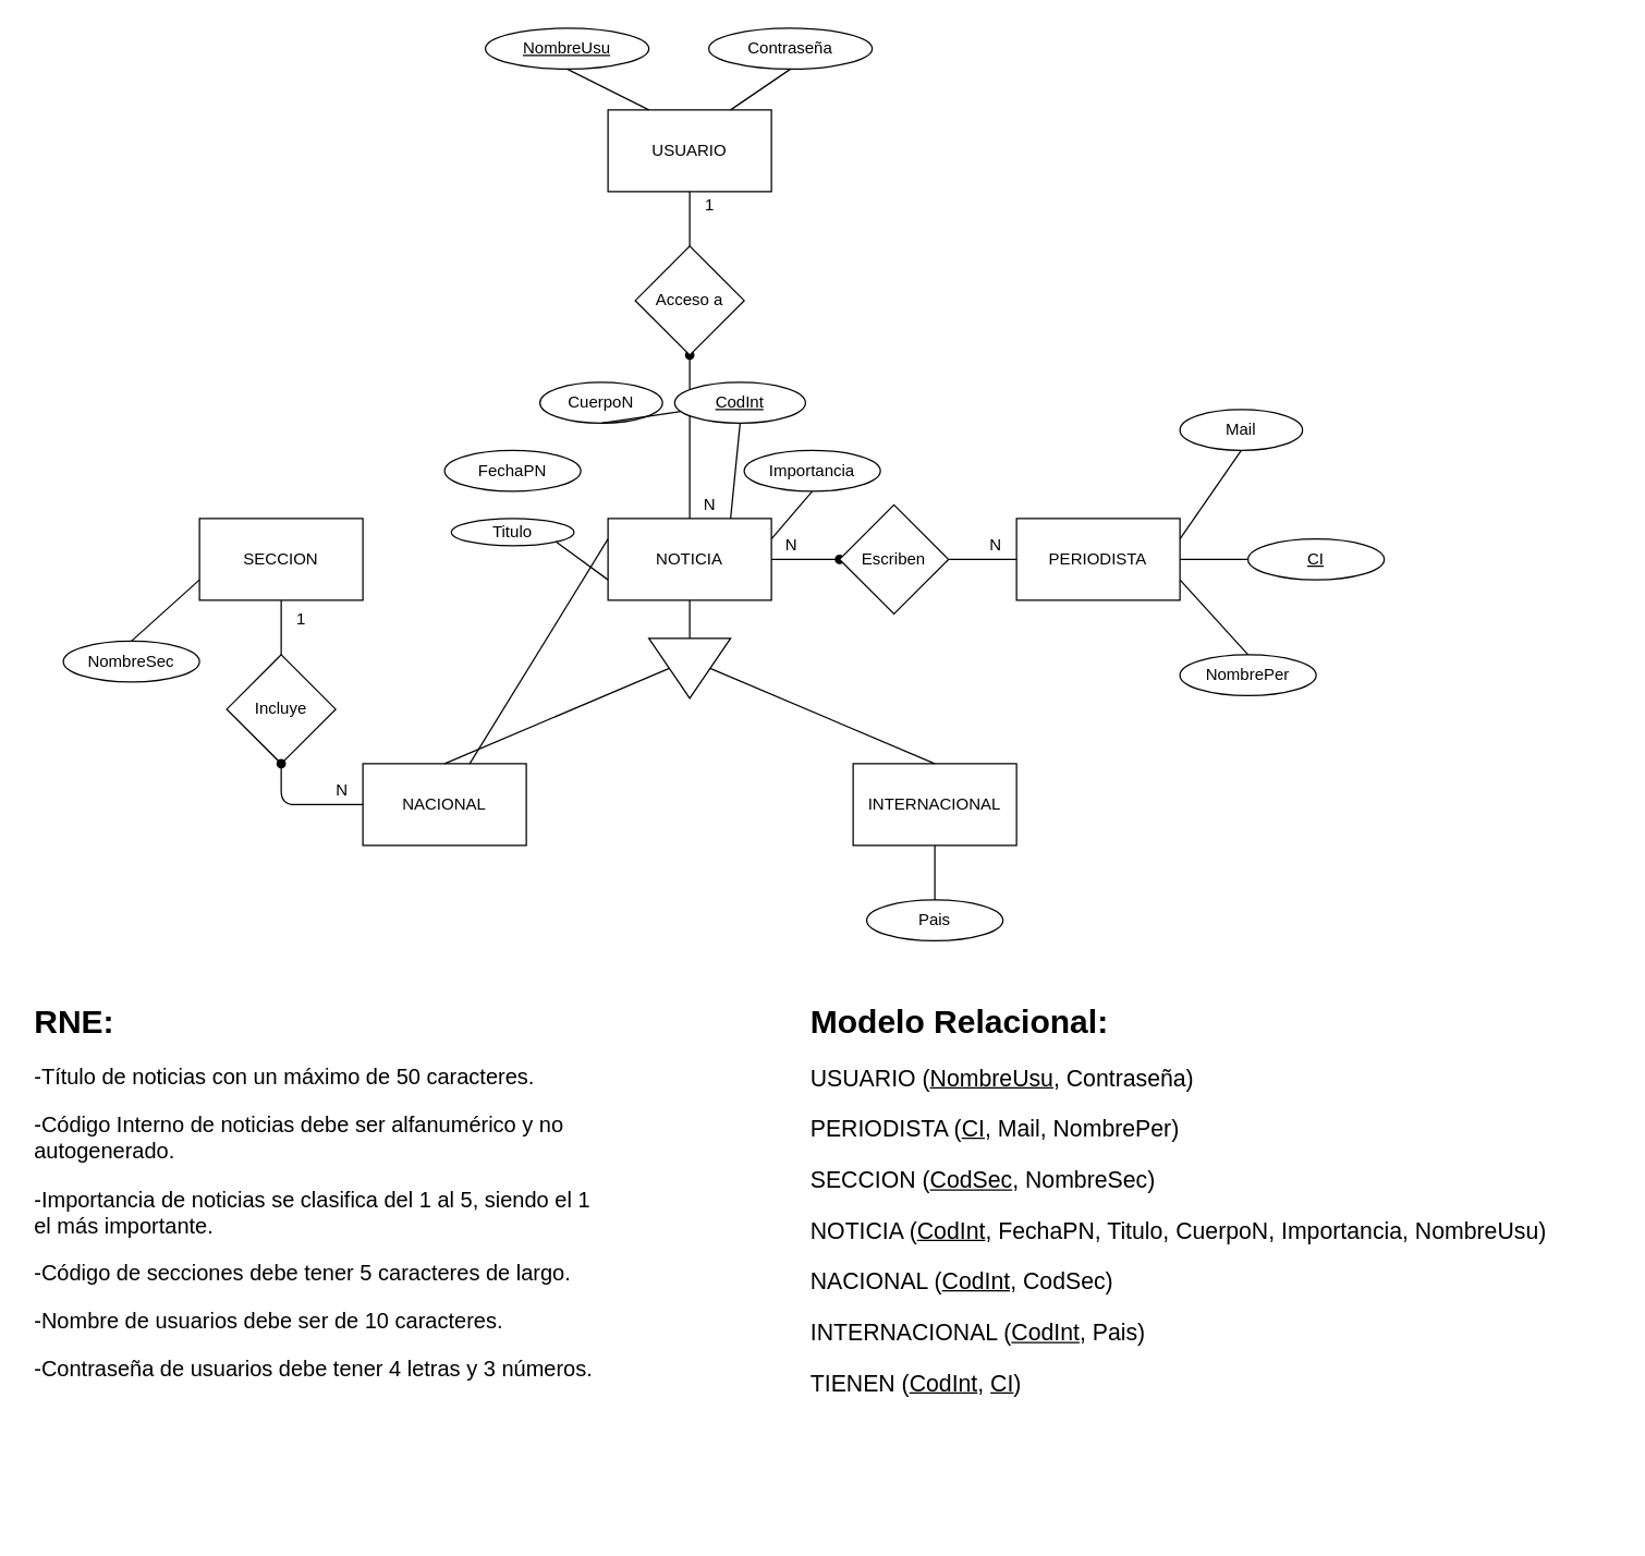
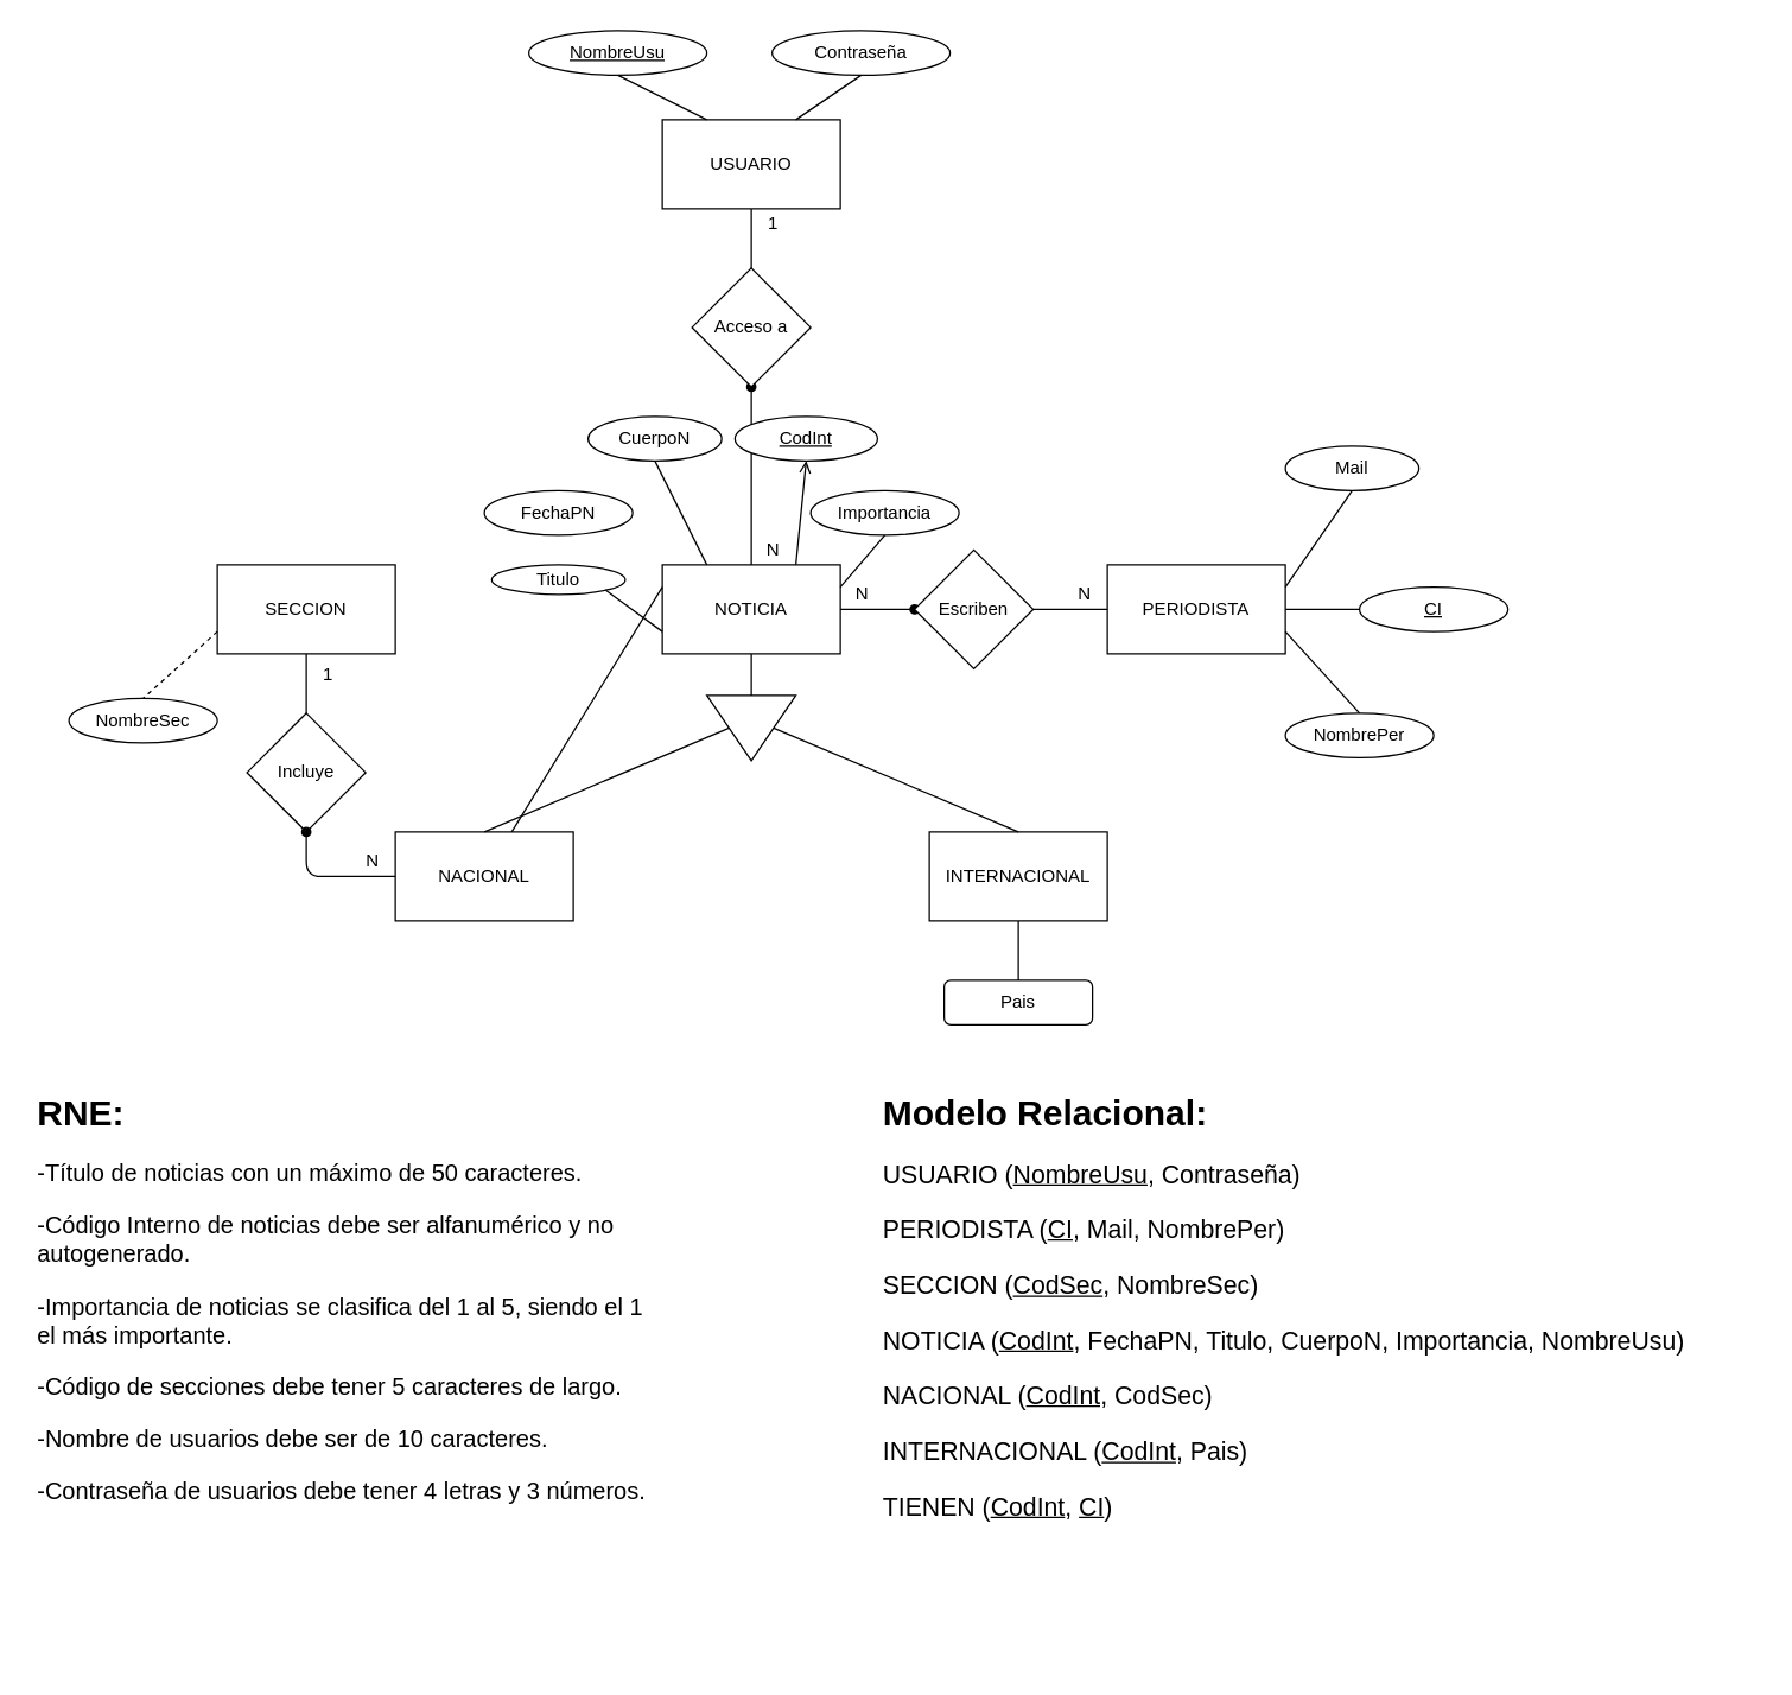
  <mxCell id="0" />
  <mxCell id="1" parent="0" />
  <mxCell id="2" value="USUARIO" style="rounded=0;whiteSpace=wrap;html=1;" vertex="1" parent="1"><mxGeometry x="446" y="80" width="120" height="60" as="geometry" /></mxCell>
  <mxCell id="3" value="SECCION" style="rounded=0;whiteSpace=wrap;html=1;" vertex="1" parent="1"><mxGeometry x="146" y="380" width="120" height="60" as="geometry" /></mxCell>
  <mxCell id="4" value="NOTICIA" style="rounded=0;whiteSpace=wrap;html=1;" vertex="1" parent="1"><mxGeometry x="446" y="380" width="120" height="60" as="geometry" /></mxCell>
  <mxCell id="5" value="PERIODISTA" style="rounded=0;whiteSpace=wrap;html=1;" vertex="1" parent="1"><mxGeometry x="746" y="380" width="120" height="60" as="geometry" /></mxCell>
  <mxCell id="6" value="INTERNACIONAL" style="rounded=0;whiteSpace=wrap;html=1;" vertex="1" parent="1"><mxGeometry x="626" y="560" width="120" height="60" as="geometry" /></mxCell>
  <mxCell id="7" value="NACIONAL" style="rounded=0;whiteSpace=wrap;html=1;" vertex="1" parent="1"><mxGeometry x="266" y="560" width="120" height="60" as="geometry" /></mxCell>
  <mxCell id="8" value="Contraseña" style="ellipse;whiteSpace=wrap;html=1;" vertex="1" parent="1"><mxGeometry x="520" y="20" width="120" height="30" as="geometry" /></mxCell>
  <mxCell id="9" value="&lt;u&gt;NombreUsu&lt;/u&gt;" style="ellipse;whiteSpace=wrap;html=1;" vertex="1" parent="1"><mxGeometry x="356" y="20" width="120" height="30" as="geometry" /></mxCell>
  <mxCell id="10" value="" style="endArrow=none;html=1;entryX=0.5;entryY=1;entryDx=0;entryDy=0;exitX=0.25;exitY=0;exitDx=0;exitDy=0;" edge="1" parent="1" source="2" target="9"><mxGeometry width="50" height="50" relative="1" as="geometry"><mxPoint x="426" y="260" as="sourcePoint" /><mxPoint x="476" y="210" as="targetPoint" /></mxGeometry></mxCell>
  <mxCell id="11" value="" style="endArrow=none;html=1;entryX=0.75;entryY=0;entryDx=0;entryDy=0;exitX=0.5;exitY=1;exitDx=0;exitDy=0;" edge="1" parent="1" source="8" target="2"><mxGeometry width="50" height="50" relative="1" as="geometry"><mxPoint x="486" y="90" as="sourcePoint" /><mxPoint x="426" y="60" as="targetPoint" /></mxGeometry></mxCell>
  <mxCell id="12" value="" style="endArrow=oval;html=1;exitX=0.5;exitY=0;exitDx=0;exitDy=0;endFill=1;entryX=0.5;entryY=1;entryDx=0;entryDy=0;" edge="1" parent="1" source="4" target="42"><mxGeometry width="50" height="50" relative="1" as="geometry"><mxPoint x="426" y="390" as="sourcePoint" /><mxPoint x="506" y="290" as="targetPoint" /></mxGeometry></mxCell>
  <mxCell id="13" value="" style="endArrow=oval;html=1;exitX=1;exitY=0.5;exitDx=0;exitDy=0;startArrow=none;startFill=0;endFill=1;entryX=0;entryY=0.5;entryDx=0;entryDy=0;" edge="1" parent="1" source="4" target="37"><mxGeometry width="50" height="50" relative="1" as="geometry"><mxPoint x="646" y="510" as="sourcePoint" /><mxPoint x="616" y="450" as="targetPoint" /></mxGeometry></mxCell>
  <mxCell id="14" value="&lt;u&gt;CodInt&lt;/u&gt;" style="ellipse;whiteSpace=wrap;html=1;" vertex="1" parent="1"><mxGeometry x="495" y="280" width="96" height="30" as="geometry" /></mxCell>
  <mxCell id="15" value="CuerpoN" style="ellipse;whiteSpace=wrap;html=1;" vertex="1" parent="1"><mxGeometry x="396" y="280" width="90" height="30" as="geometry" /></mxCell>
  <mxCell id="16" value="FechaPN" style="ellipse;whiteSpace=wrap;html=1;" vertex="1" parent="1"><mxGeometry x="326" y="330" width="100" height="30" as="geometry" /></mxCell>
  <mxCell id="17" value="Titulo" style="ellipse;whiteSpace=wrap;html=1;" vertex="1" parent="1"><mxGeometry x="331" y="380" width="90" height="20" as="geometry" /></mxCell>
  <mxCell id="18" value="Importancia" style="ellipse;whiteSpace=wrap;html=1;" vertex="1" parent="1"><mxGeometry x="546" y="330" width="100" height="30" as="geometry" /></mxCell>
  <mxCell id="19" value="&lt;u&gt;CI&lt;/u&gt;" style="ellipse;whiteSpace=wrap;html=1;" vertex="1" parent="1"><mxGeometry x="916" y="395" width="100" height="30" as="geometry" /></mxCell>
  <mxCell id="20" value="NombrePer" style="ellipse;whiteSpace=wrap;html=1;" vertex="1" parent="1"><mxGeometry x="866" y="480" width="100" height="30" as="geometry" /></mxCell>
  <mxCell id="21" value="Mail" style="ellipse;whiteSpace=wrap;html=1;" vertex="1" parent="1"><mxGeometry x="866" y="300" width="90" height="30" as="geometry" /></mxCell>
  <mxCell id="22" value="NombreSec" style="ellipse;whiteSpace=wrap;html=1;" vertex="1" parent="1"><mxGeometry x="46" y="470" width="100" height="30" as="geometry" /></mxCell>
- <mxCell id="23" value="Pais" style="ellipse;whiteSpace=wrap;html=1;" vertex="1" parent="1"><mxGeometry x="636" y="660" width="100" height="30" as="geometry" /></mxCell>
- <mxCell id="24" value="" style="endArrow=none;html=1;entryX=0.5;entryY=1;entryDx=0;entryDy=0;exitX=0.75;exitY=0;exitDx=0;exitDy=0;" edge="1" parent="1" source="4" target="14"><mxGeometry width="50" height="50" relative="1" as="geometry"><mxPoint x="426" y="320" as="sourcePoint" /><mxPoint x="476" y="270" as="targetPoint" /></mxGeometry></mxCell>
- <mxCell id="25" value="" style="endArrow=none;html=1;exitX=0.5;exitY=1;exitDx=0;exitDy=0;" edge="1" parent="1" source="15" target="14"><mxGeometry width="50" height="50" relative="1" as="geometry"><mxPoint x="426" y="320" as="sourcePoint" /><mxPoint x="476" y="270" as="targetPoint" /></mxGeometry></mxCell>
+ <mxCell id="23" value="Pais" style="whiteSpace=wrap;html=1;rounded=1;" vertex="1" parent="1"><mxGeometry x="636" y="660" width="100" height="30" as="geometry" /></mxCell>
+ <mxCell id="24" value="" style="endArrow=open;html=1;entryX=0.5;entryY=1;entryDx=0;entryDy=0;exitX=0.75;exitY=0;exitDx=0;exitDy=0;" edge="1" parent="1" source="4" target="14"><mxGeometry width="50" height="50" relative="1" as="geometry"><mxPoint x="426" y="320" as="sourcePoint" /><mxPoint x="476" y="270" as="targetPoint" /></mxGeometry></mxCell>
+ <mxCell id="25" value="" style="endArrow=none;html=1;entryX=0.25;entryY=0;entryDx=0;entryDy=0;exitX=0.5;exitY=1;exitDx=0;exitDy=0;" edge="1" parent="1" source="15" target="4"><mxGeometry width="50" height="50" relative="1" as="geometry"><mxPoint x="426" y="320" as="sourcePoint" /><mxPoint x="476" y="270" as="targetPoint" /></mxGeometry></mxCell>
  <mxCell id="26" value="" style="endArrow=none;html=1;exitX=0;exitY=0.25;exitDx=0;exitDy=0;" edge="1" parent="1" source="4" target="7"><mxGeometry width="50" height="50" relative="1" as="geometry"><mxPoint x="426" y="320" as="sourcePoint" /><mxPoint x="476" y="270" as="targetPoint" /></mxGeometry></mxCell>
  <mxCell id="27" value="" style="endArrow=none;html=1;exitX=0;exitY=0.75;exitDx=0;exitDy=0;entryX=1;entryY=1;entryDx=0;entryDy=0;" edge="1" parent="1" source="4" target="17"><mxGeometry width="50" height="50" relative="1" as="geometry"><mxPoint x="426" y="320" as="sourcePoint" /><mxPoint x="476" y="270" as="targetPoint" /></mxGeometry></mxCell>
  <mxCell id="28" value="" style="endArrow=none;html=1;entryX=0.5;entryY=1;entryDx=0;entryDy=0;exitX=1;exitY=0.25;exitDx=0;exitDy=0;" edge="1" parent="1" source="4" target="18"><mxGeometry width="50" height="50" relative="1" as="geometry"><mxPoint x="426" y="320" as="sourcePoint" /><mxPoint x="476" y="270" as="targetPoint" /></mxGeometry></mxCell>
  <mxCell id="29" value="" style="endArrow=none;html=1;entryX=0.5;entryY=1;entryDx=0;entryDy=0;exitX=1;exitY=0.25;exitDx=0;exitDy=0;" edge="1" parent="1" source="5" target="21"><mxGeometry width="50" height="50" relative="1" as="geometry"><mxPoint x="426" y="320" as="sourcePoint" /><mxPoint x="936" y="360" as="targetPoint" /></mxGeometry></mxCell>
  <mxCell id="30" style="edgeStyle=orthogonalEdgeStyle;rounded=0;orthogonalLoop=1;jettySize=auto;html=1;exitX=0.5;exitY=1;exitDx=0;exitDy=0;" edge="1" parent="1" source="20" target="20"><mxGeometry relative="1" as="geometry" /></mxCell>
  <mxCell id="31" value="" style="endArrow=none;html=1;entryX=0;entryY=0.5;entryDx=0;entryDy=0;exitX=1;exitY=0.5;exitDx=0;exitDy=0;" edge="1" parent="1" source="5" target="19"><mxGeometry width="50" height="50" relative="1" as="geometry"><mxPoint x="426" y="320" as="sourcePoint" /><mxPoint x="476" y="270" as="targetPoint" /></mxGeometry></mxCell>
  <mxCell id="32" value="" style="endArrow=none;html=1;entryX=0.5;entryY=0;entryDx=0;entryDy=0;exitX=1;exitY=0.75;exitDx=0;exitDy=0;" edge="1" parent="1" source="5" target="20"><mxGeometry width="50" height="50" relative="1" as="geometry"><mxPoint x="426" y="320" as="sourcePoint" /><mxPoint x="476" y="270" as="targetPoint" /></mxGeometry></mxCell>
- <mxCell id="33" value="" style="endArrow=none;html=1;exitX=0;exitY=0.75;exitDx=0;exitDy=0;entryX=0.5;entryY=0;entryDx=0;entryDy=0;" edge="1" parent="1" source="3" target="22"><mxGeometry width="50" height="50" relative="1" as="geometry"><mxPoint x="426" y="320" as="sourcePoint" /><mxPoint x="476" y="270" as="targetPoint" /></mxGeometry></mxCell>
+ <mxCell id="33" value="" style="endArrow=none;html=1;exitX=0;exitY=0.75;exitDx=0;exitDy=0;entryX=0.5;entryY=0;entryDx=0;entryDy=0;dashed=1;" edge="1" parent="1" source="3" target="22"><mxGeometry width="50" height="50" relative="1" as="geometry"><mxPoint x="426" y="320" as="sourcePoint" /><mxPoint x="476" y="270" as="targetPoint" /></mxGeometry></mxCell>
  <mxCell id="34" value="" style="endArrow=none;html=1;entryX=0.5;entryY=0;entryDx=0;entryDy=0;exitX=0.5;exitY=1;exitDx=0;exitDy=0;" edge="1" parent="1" source="6" target="23"><mxGeometry width="50" height="50" relative="1" as="geometry"><mxPoint x="426" y="320" as="sourcePoint" /><mxPoint x="476" y="270" as="targetPoint" /></mxGeometry></mxCell>
  <mxCell id="35" value="" style="endArrow=none;html=1;exitX=0.5;exitY=0;exitDx=0;exitDy=0;endFill=0;entryX=0.5;entryY=1;entryDx=0;entryDy=0;" edge="1" parent="1" source="7" target="53"><mxGeometry width="50" height="50" relative="1" as="geometry"><mxPoint x="426" y="320" as="sourcePoint" /><mxPoint x="506" y="520" as="targetPoint" /><Array as="points" /></mxGeometry></mxCell>
  <mxCell id="36" value="" style="endArrow=none;html=1;entryX=0.5;entryY=0;entryDx=0;entryDy=0;exitX=0.5;exitY=0;exitDx=0;exitDy=0;startArrow=none;startFill=0;" edge="1" parent="1" source="53" target="6"><mxGeometry width="50" height="50" relative="1" as="geometry"><mxPoint x="586" y="510" as="sourcePoint" /><mxPoint x="476" y="270" as="targetPoint" /><Array as="points" /></mxGeometry></mxCell>
  <mxCell id="37" value="Escriben" style="rhombus;whiteSpace=wrap;html=1;" vertex="1" parent="1"><mxGeometry x="616" y="370" width="80" height="80" as="geometry" /></mxCell>
  <mxCell id="38" value="" style="endArrow=none;html=1;exitX=1;exitY=0.5;exitDx=0;exitDy=0;entryX=0;entryY=0.5;entryDx=0;entryDy=0;" edge="1" parent="1" source="37" target="5"><mxGeometry width="50" height="50" relative="1" as="geometry"><mxPoint x="576" y="420" as="sourcePoint" /><mxPoint x="626" y="420" as="targetPoint" /></mxGeometry></mxCell>
  <mxCell id="39" value="Incluye" style="rhombus;whiteSpace=wrap;html=1;" vertex="1" parent="1"><mxGeometry x="166" y="480" width="80" height="80" as="geometry" /></mxCell>
  <mxCell id="40" value="" style="endArrow=none;html=1;exitX=0.5;exitY=1;exitDx=0;exitDy=0;entryX=0.5;entryY=0;entryDx=0;entryDy=0;" edge="1" parent="1" source="3" target="39"><mxGeometry width="50" height="50" relative="1" as="geometry"><mxPoint x="426" y="320" as="sourcePoint" /><mxPoint x="476" y="270" as="targetPoint" /></mxGeometry></mxCell>
  <mxCell id="41" value="" style="endArrow=none;html=1;exitX=0.5;exitY=1;exitDx=0;exitDy=0;entryX=0;entryY=0.5;entryDx=0;entryDy=0;startArrow=oval;startFill=1;" edge="1" parent="1" source="39" target="7"><mxGeometry width="50" height="50" relative="1" as="geometry"><mxPoint x="216" y="450" as="sourcePoint" /><mxPoint x="216" y="490" as="targetPoint" /><Array as="points"><mxPoint x="206" y="590" /></Array></mxGeometry></mxCell>
  <mxCell id="42" value="Acceso a" style="rhombus;whiteSpace=wrap;html=1;" vertex="1" parent="1"><mxGeometry x="466" y="180" width="80" height="80" as="geometry" /></mxCell>
  <mxCell id="43" value="" style="endArrow=none;html=1;entryX=0.5;entryY=1;entryDx=0;entryDy=0;exitX=0.5;exitY=0;exitDx=0;exitDy=0;" edge="1" parent="1" source="42" target="2"><mxGeometry width="50" height="50" relative="1" as="geometry"><mxPoint x="606" y="200" as="sourcePoint" /><mxPoint x="516" y="270" as="targetPoint" /></mxGeometry></mxCell>
  <mxCell id="44" value="" style="endArrow=none;html=1;entryX=0.5;entryY=1;entryDx=0;entryDy=0;exitX=0;exitY=0.5;exitDx=0;exitDy=0;endFill=0;" edge="1" parent="1" source="53" target="4"><mxGeometry width="50" height="50" relative="1" as="geometry"><mxPoint x="506" y="470" as="sourcePoint" /><mxPoint x="476" y="740" as="targetPoint" /></mxGeometry></mxCell>
  <mxCell id="45" value="1" style="text;html=1;strokeColor=none;fillColor=none;align=center;verticalAlign=middle;whiteSpace=wrap;rounded=0;" vertex="1" parent="1"><mxGeometry x="206" y="444" width="30" height="20" as="geometry" /></mxCell>
  <mxCell id="46" value="1" style="text;html=1;strokeColor=none;fillColor=none;align=center;verticalAlign=middle;whiteSpace=wrap;rounded=0;" vertex="1" parent="1"><mxGeometry x="506" y="140" width="30" height="20" as="geometry" /></mxCell>
  <mxCell id="47" value="N" style="text;html=1;strokeColor=none;fillColor=none;align=center;verticalAlign=middle;whiteSpace=wrap;rounded=0;" vertex="1" parent="1"><mxGeometry x="506" y="360" width="30" height="20" as="geometry" /></mxCell>
  <mxCell id="48" value="N" style="text;html=1;strokeColor=none;fillColor=none;align=center;verticalAlign=middle;whiteSpace=wrap;rounded=0;" vertex="1" parent="1"><mxGeometry x="716" y="390" width="30" height="20" as="geometry" /></mxCell>
  <mxCell id="49" value="N" style="text;html=1;strokeColor=none;fillColor=none;align=center;verticalAlign=middle;whiteSpace=wrap;rounded=0;" vertex="1" parent="1"><mxGeometry x="566" y="390" width="30" height="20" as="geometry" /></mxCell>
  <mxCell id="50" value="N" style="text;html=1;strokeColor=none;fillColor=none;align=center;verticalAlign=middle;whiteSpace=wrap;rounded=0;" vertex="1" parent="1"><mxGeometry x="236" y="570" width="30" height="20" as="geometry" /></mxCell>
  <mxCell id="51" value="&lt;h1&gt;RNE:&lt;/h1&gt;&lt;p style=&quot;font-size: 16px&quot;&gt;&lt;font style=&quot;font-size: 16px&quot;&gt;-Título de noticias con un máximo de 50 caracteres.&lt;/font&gt;&lt;/p&gt;&lt;p style=&quot;font-size: 16px&quot;&gt;&lt;font style=&quot;font-size: 16px&quot;&gt;-Código Interno de noticias debe ser alfanumérico y no autogenerado.&lt;/font&gt;&lt;/p&gt;&lt;p style=&quot;font-size: 16px&quot;&gt;&lt;font style=&quot;font-size: 16px&quot;&gt;-Importancia de noticias se clasifica del 1 al 5, siendo el 1 el más importante.&lt;/font&gt;&lt;/p&gt;&lt;p style=&quot;font-size: 16px&quot;&gt;&lt;font style=&quot;font-size: 16px&quot;&gt;-Código de secciones debe tener 5 caracteres de largo.&lt;/font&gt;&lt;/p&gt;&lt;p style=&quot;font-size: 16px&quot;&gt;&lt;font style=&quot;font-size: 16px&quot;&gt;-Nombre de usuarios debe ser de 10 caracteres.&lt;/font&gt;&lt;/p&gt;&lt;p style=&quot;font-size: 16px&quot;&gt;&lt;font style=&quot;font-size: 16px&quot;&gt;-Contraseña de usuarios debe tener 4 letras y 3 números.&lt;/font&gt;&lt;/p&gt;" style="text;html=1;strokeColor=none;fillColor=none;spacing=5;spacingTop=-20;whiteSpace=wrap;overflow=hidden;rounded=0;" vertex="1" parent="1"><mxGeometry y="730" width="426" height="390" as="geometry" x="20" /></mxCell>
  <mxCell id="52" value="&lt;h1&gt;Modelo Relacional:&lt;/h1&gt;&lt;p style=&quot;font-size: 17px&quot;&gt;&lt;font style=&quot;font-size: 17px&quot;&gt;USUARIO (&lt;u&gt;NombreUsu&lt;/u&gt;, Contraseña)&lt;/font&gt;&lt;/p&gt;&lt;p style=&quot;font-size: 17px&quot;&gt;&lt;font style=&quot;font-size: 17px&quot;&gt;PERIODISTA (&lt;u&gt;CI&lt;/u&gt;, Mail, NombrePer)&lt;/font&gt;&lt;/p&gt;&lt;p style=&quot;font-size: 17px&quot;&gt;&lt;font style=&quot;font-size: 17px&quot;&gt;SECCION (&lt;u&gt;CodSec&lt;/u&gt;, NombreSec)&lt;/font&gt;&lt;/p&gt;&lt;p style=&quot;font-size: 17px&quot;&gt;&lt;font style=&quot;font-size: 17px&quot;&gt;NOTICIA (&lt;u&gt;CodInt&lt;/u&gt;, FechaPN, Titulo, CuerpoN, Importancia, NombreUsu)&lt;/font&gt;&lt;/p&gt;&lt;p style=&quot;font-size: 17px&quot;&gt;&lt;font style=&quot;font-size: 17px&quot;&gt;NACIONAL (&lt;u&gt;CodInt,&lt;/u&gt; CodSec)&lt;/font&gt;&lt;/p&gt;&lt;p style=&quot;font-size: 17px&quot;&gt;&lt;font style=&quot;font-size: 17px&quot;&gt;INTERNACIONAL (&lt;u&gt;CodInt&lt;/u&gt;, Pais)&lt;/font&gt;&lt;/p&gt;&lt;p style=&quot;font-size: 17px&quot;&gt;&lt;font style=&quot;font-size: 17px&quot;&gt;TIENEN (&lt;u&gt;CodInt&lt;/u&gt;, &lt;u&gt;CI&lt;/u&gt;)&lt;/font&gt;&lt;/p&gt;" style="text;html=1;strokeColor=none;fillColor=none;spacing=5;spacingTop=-20;whiteSpace=wrap;overflow=hidden;rounded=0;" vertex="1" parent="1"><mxGeometry x="590" y="730" width="596" height="300" as="geometry" /></mxCell>
  <mxCell id="53" value="" style="triangle;whiteSpace=wrap;html=1;rotation=90;verticalAlign=middle;labelPosition=center;verticalLabelPosition=middle;align=center;horizontal=0;" vertex="1" parent="1"><mxGeometry x="484" y="460" width="44" height="60" as="geometry" /></mxCell>
